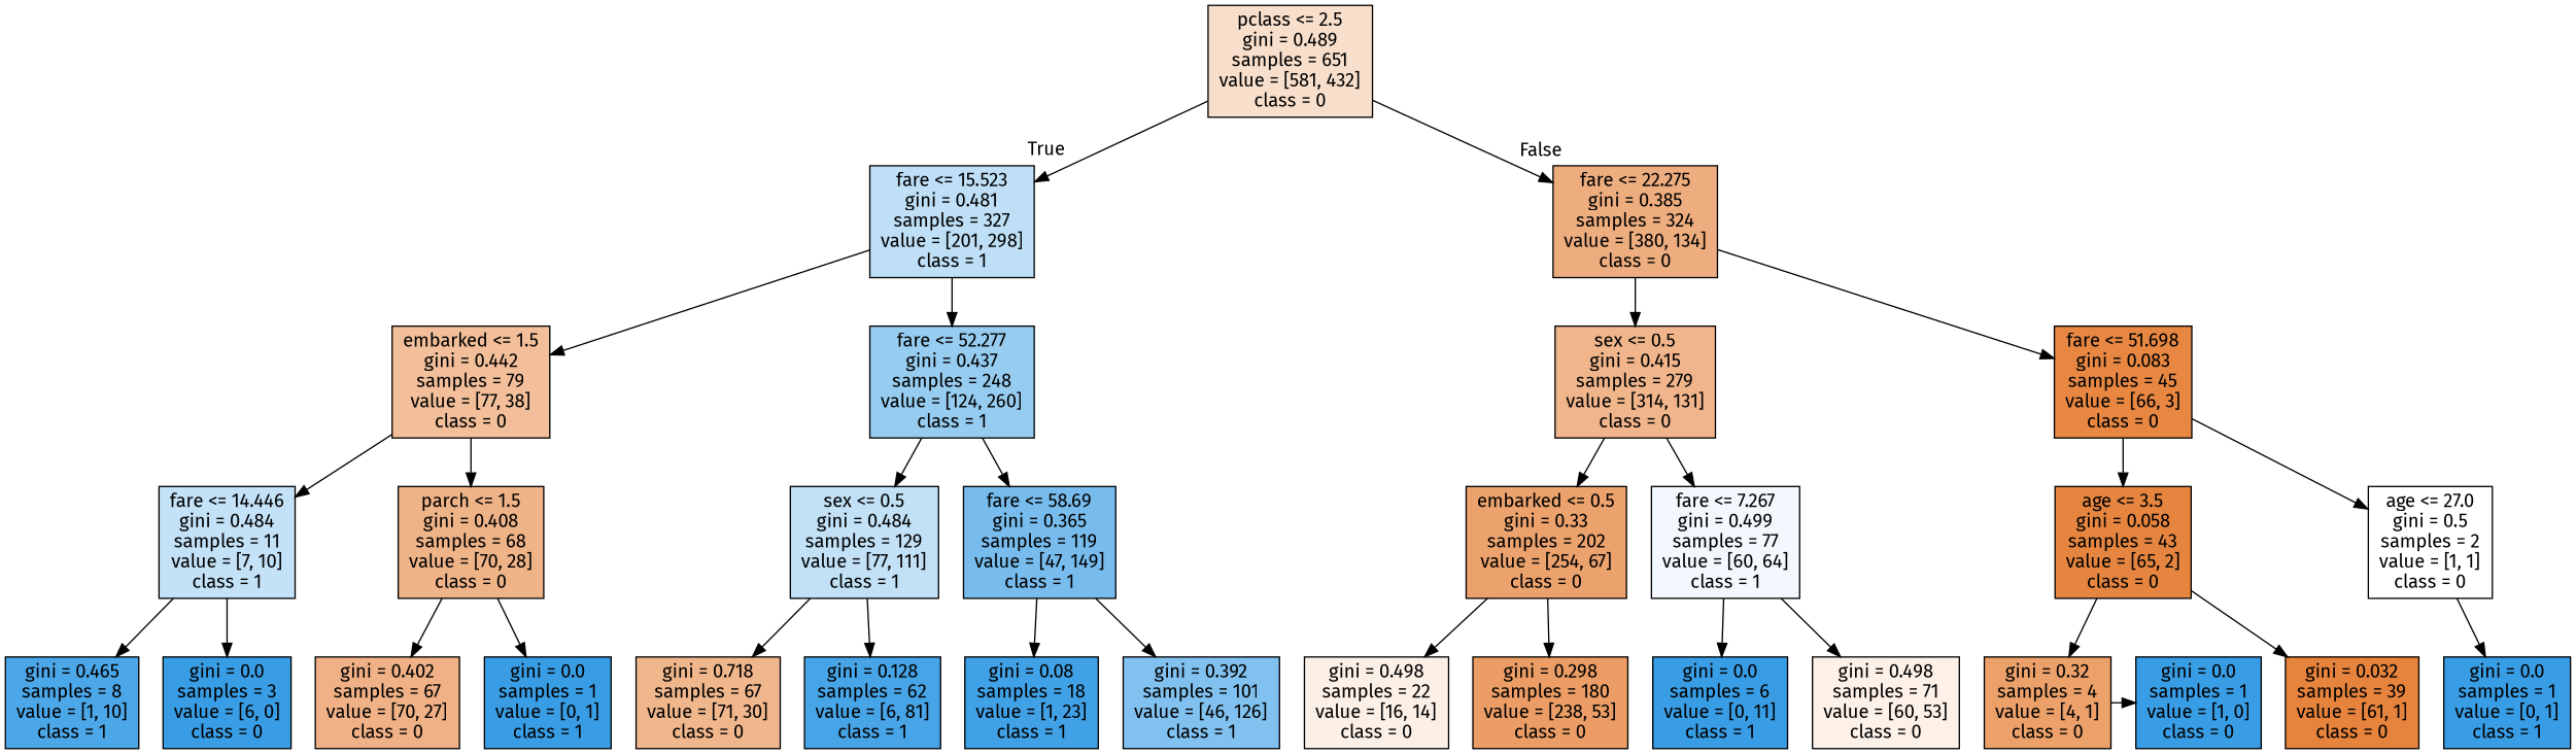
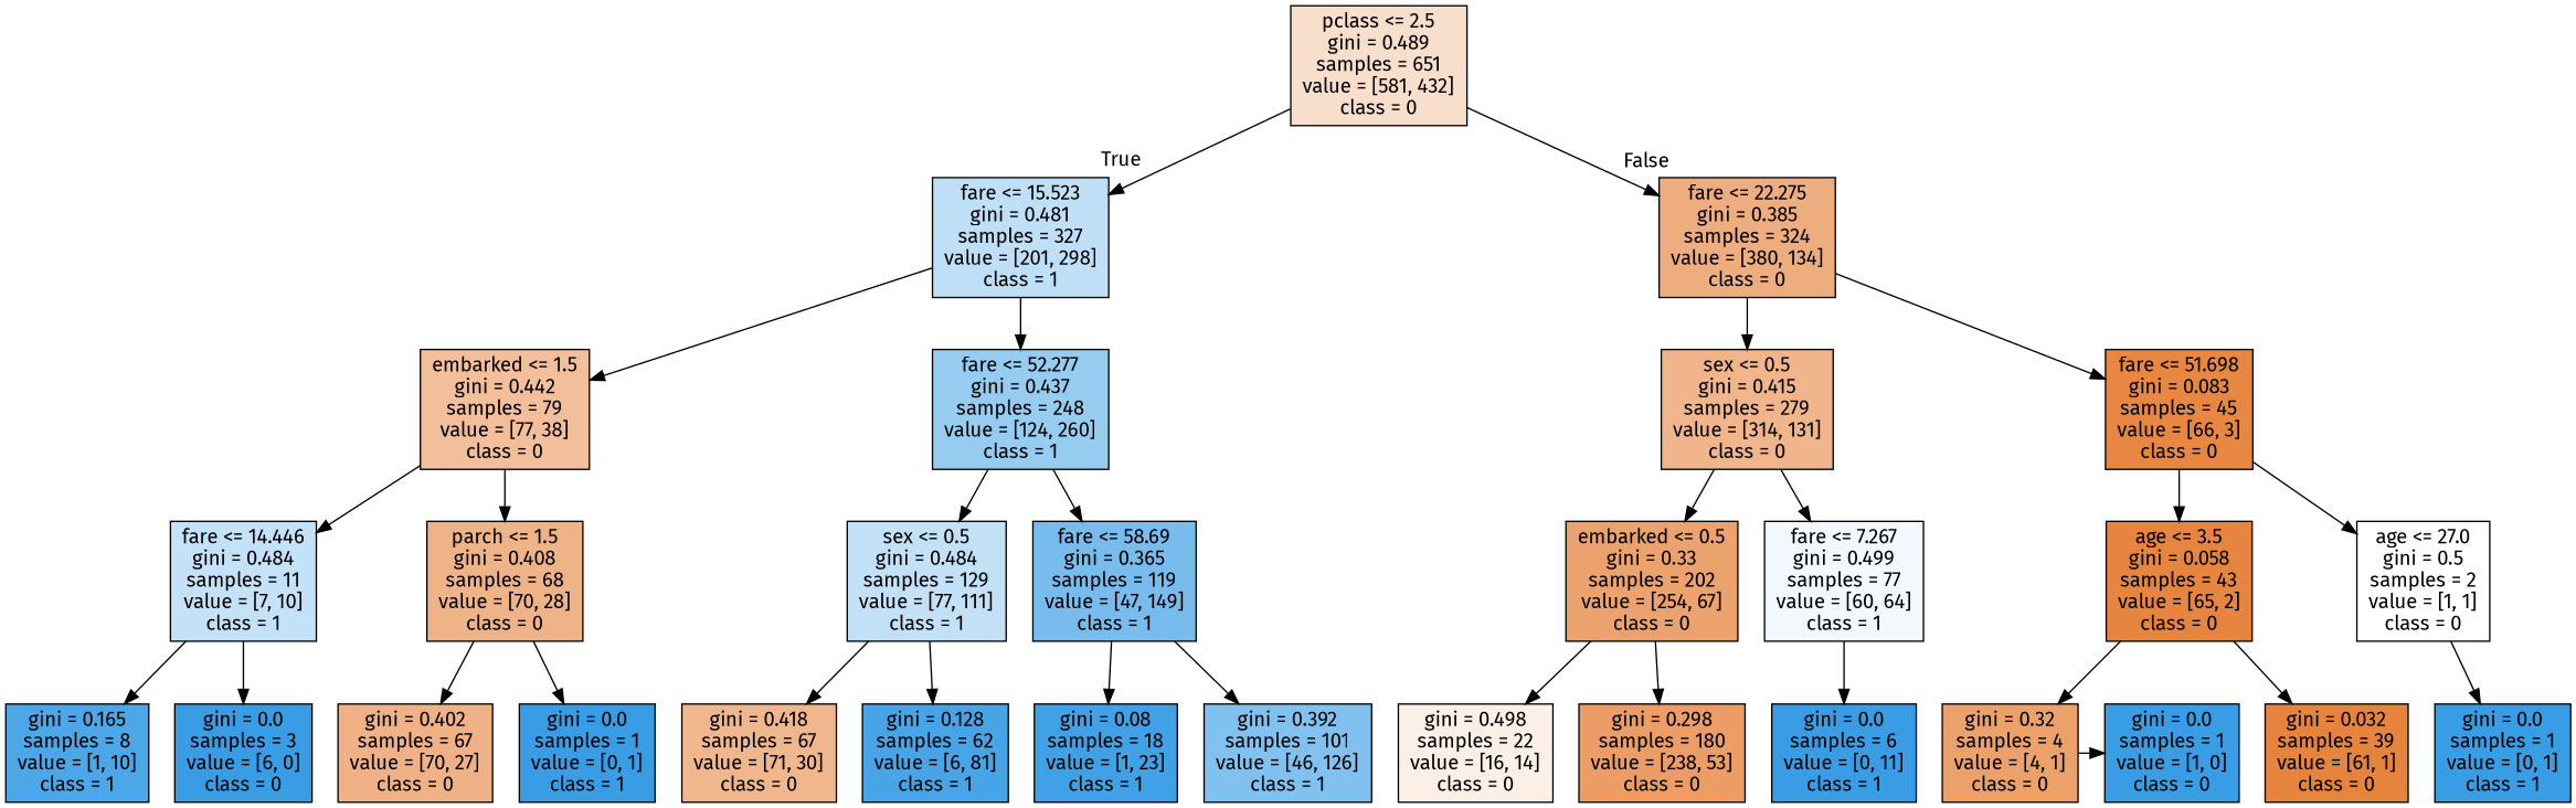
  digraph {
    fontname="Fira Sans"
    ranksep=equally
    splines=polyline
    node [color=black fillcolor="#399de5ff" fontname="Fira Sans" shape=box style=filled]
    edge [fontname="Fira Sans"]
    n1 [fillcolor="#e5813941" label="pclass <= 2.5\ngini = 0.489\nsamples = 651\nvalue = [581, 432]\nclass = 0"]
    n2 [fillcolor="#399de553" label="fare <= 15.523\ngini = 0.481\nsamples = 327\nvalue = [201, 298]\nclass = 1"]
    n3 [fillcolor="#e58139a5" label="fare <= 22.275\ngini = 0.385\nsamples = 324\nvalue = [380, 134]\nclass = 0"]
    n4 [fillcolor="#e5813981" label="embarked <= 1.5\ngini = 0.442\nsamples = 79\nvalue = [77, 38]\nclass = 0"]
    n5 [fillcolor="#399de585" label="fare <= 52.277\ngini = 0.437\nsamples = 248\nvalue = [124, 260]\nclass = 1"]
    n6 [fillcolor="#e5813995" label="sex <= 0.5\ngini = 0.415\nsamples = 279\nvalue = [314, 131]\nclass = 0"]
    n7 [fillcolor="#e58139f3" label="fare <= 51.698\ngini = 0.083\nsamples = 45\nvalue = [66, 3]\nclass = 0"]
    n8 [fillcolor="#399de54d" label="fare <= 14.446\ngini = 0.484\nsamples = 11\nvalue = [7, 10]\nclass = 1"]
    n9 [fillcolor="#e5813999" label="parch <= 1.5\ngini = 0.408\nsamples = 68\nvalue = [70, 28]\nclass = 0"]
    n10 [fillcolor="#399de54e" label="sex <= 0.5\ngini = 0.484\nsamples = 129\nvalue = [77, 111]\nclass = 1"]
    n11 [fillcolor="#399de5af" label="fare <= 58.69\ngini = 0.365\nsamples = 119\nvalue = [47, 149]\nclass = 1"]
    n12 [fillcolor="#e58139bc" label="embarked <= 0.5\ngini = 0.33\nsamples = 202\nvalue = [254, 67]\nclass = 0"]
    n13 [fillcolor="#399de510" label="fare <= 7.267\ngini = 0.499\nsamples = 77\nvalue = [60, 64]\nclass = 1"]
    n14 [fillcolor="#e58139f7" label="age <= 3.5\ngini = 0.058\nsamples = 43\nvalue = [65, 2]\nclass = 0"]
    n15 [fillcolor="#e5813900" label="age <= 27.0\ngini = 0.5\nsamples = 2\nvalue = [1, 1]\nclass = 0"]
-   n16 [fillcolor="#399de5e6" label="gini = 0.465\nsamples = 8\nvalue = [1, 10]\nclass = 1"]
+   n16 [fillcolor="#399de5e6" label="gini = 0.165\nsamples = 8\nvalue = [1, 10]\nclass = 1"]
    n17 [label="gini = 0.0\nsamples = 3\nvalue = [6, 0]\nclass = 0"]
    n18 [fillcolor="#e581399d" label="gini = 0.402\nsamples = 67\nvalue = [70, 27]\nclass = 0"]
    n19 [label="gini = 0.0\nsamples = 1\nvalue = [0, 1]\nclass = 1"]
-   n20 [fillcolor="#e5813993" label="gini = 0.718\nsamples = 67\nvalue = [71, 30]\nclass = 0"]
+   n20 [fillcolor="#e5813993" label="gini = 0.418\nsamples = 67\nvalue = [71, 30]\nclass = 0"]
    n21 [fillcolor="#399de5ec" label="gini = 0.128\nsamples = 62\nvalue = [6, 81]\nclass = 1"]
    n22 [fillcolor="#399de5f4" label="gini = 0.08\nsamples = 18\nvalue = [1, 23]\nclass = 1"]
    n23 [fillcolor="#399de5a2" label="gini = 0.392\nsamples = 101\nvalue = [46, 126]\nclass = 1"]
    n24 [fillcolor="#e5813920" label="gini = 0.498\nsamples = 22\nvalue = [16, 14]\nclass = 0"]
    n25 [fillcolor="#e58139c6" label="gini = 0.298\nsamples = 180\nvalue = [238, 53]\nclass = 0"]
    n26 [label="gini = 0.0\nsamples = 6\nvalue = [0, 11]\nclass = 1"]
-   n27 [fillcolor="#e581391e" label="gini = 0.498\nsamples = 71\nvalue = [60, 53]\nclass = 0"]
    n28 [fillcolor="#e58139bf" label="gini = 0.32\nsamples = 4\nvalue = [4, 1]\nclass = 0"]
    n29 [fillcolor="#e58139fb" label="gini = 0.032\nsamples = 39\nvalue = [61, 1]\nclass = 0"]
    n30 [label="gini = 0.0\nsamples = 1\nvalue = [0, 1]\nclass = 1"]
    n31 [label="gini = 0.0\nsamples = 1\nvalue = [1, 0]\nclass = 0"]
    subgraph sub_1 {
      rank=same
      n1
    }
    subgraph sub_2 {
      rank=same
      n2
      n3
    }
    subgraph sub_3 {
      rank=same
      n4
      n5
      n6
      n7
    }
    subgraph sub_4 {
      rank=same
      n8
      n9
      n10
      n11
      n12
      n13
      n14
      n15
    }
    subgraph sub_5 {
      rank=same
      n16
      n17
      n18
      n19
      n20
      n21
      n22
      n23
      n24
      n25
      n26
-     n27
      n28
      n29
      n30
      n31
    }
    n1 -> n2 [headlabel=True labelangle=45 labeldistance=2.5]
    n1 -> n3 [headlabel=False labelangle=-45 labeldistance=2.5]
    n2 -> n4
    n2 -> n5
    n3 -> n6
    n3 -> n7
    n4 -> n8
    n4 -> n9
    n5 -> n10
    n5 -> n11
    n6 -> n12
    n6 -> n13
    n7 -> n14
    n7 -> n15
    n8 -> n16
    n8 -> n17
    n9 -> n18
    n9 -> n19
    n10 -> n20
    n10 -> n21
    n11 -> n22
    n11 -> n23
    n12 -> n24
    n12 -> n25
    n13 -> n26
-   n13 -> n27
    n14 -> n28
    n14 -> n29
    n15 -> n30
    n28 -> n31
  }
